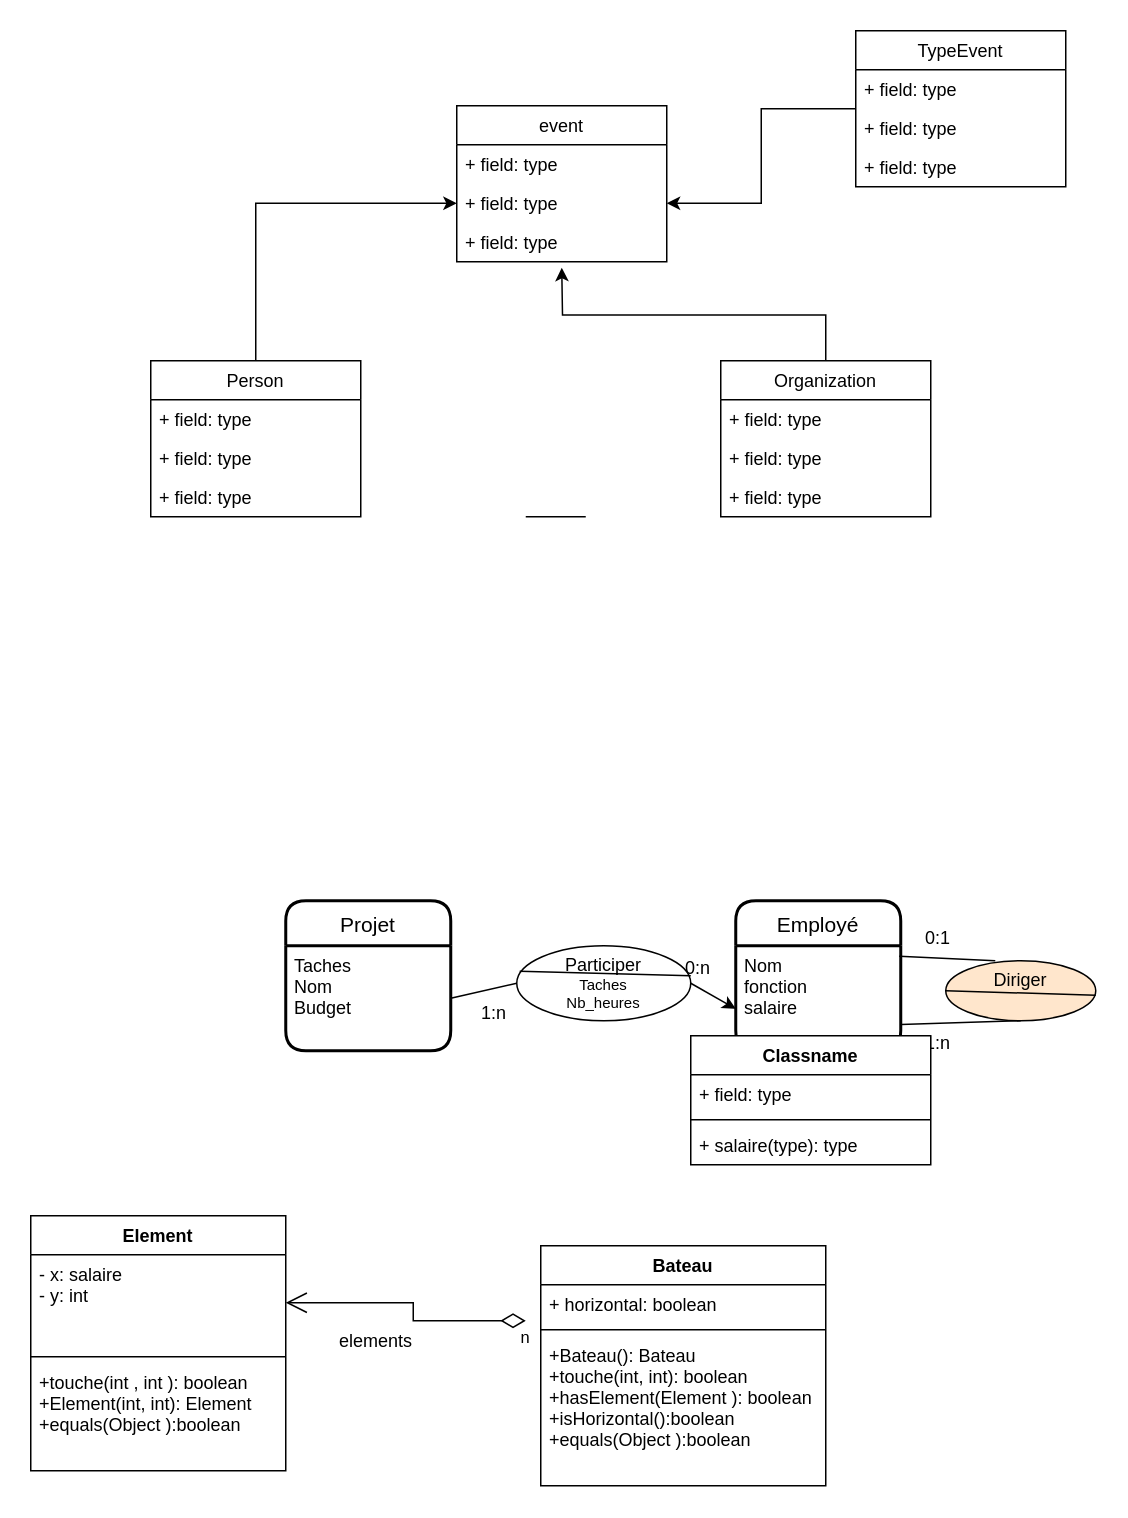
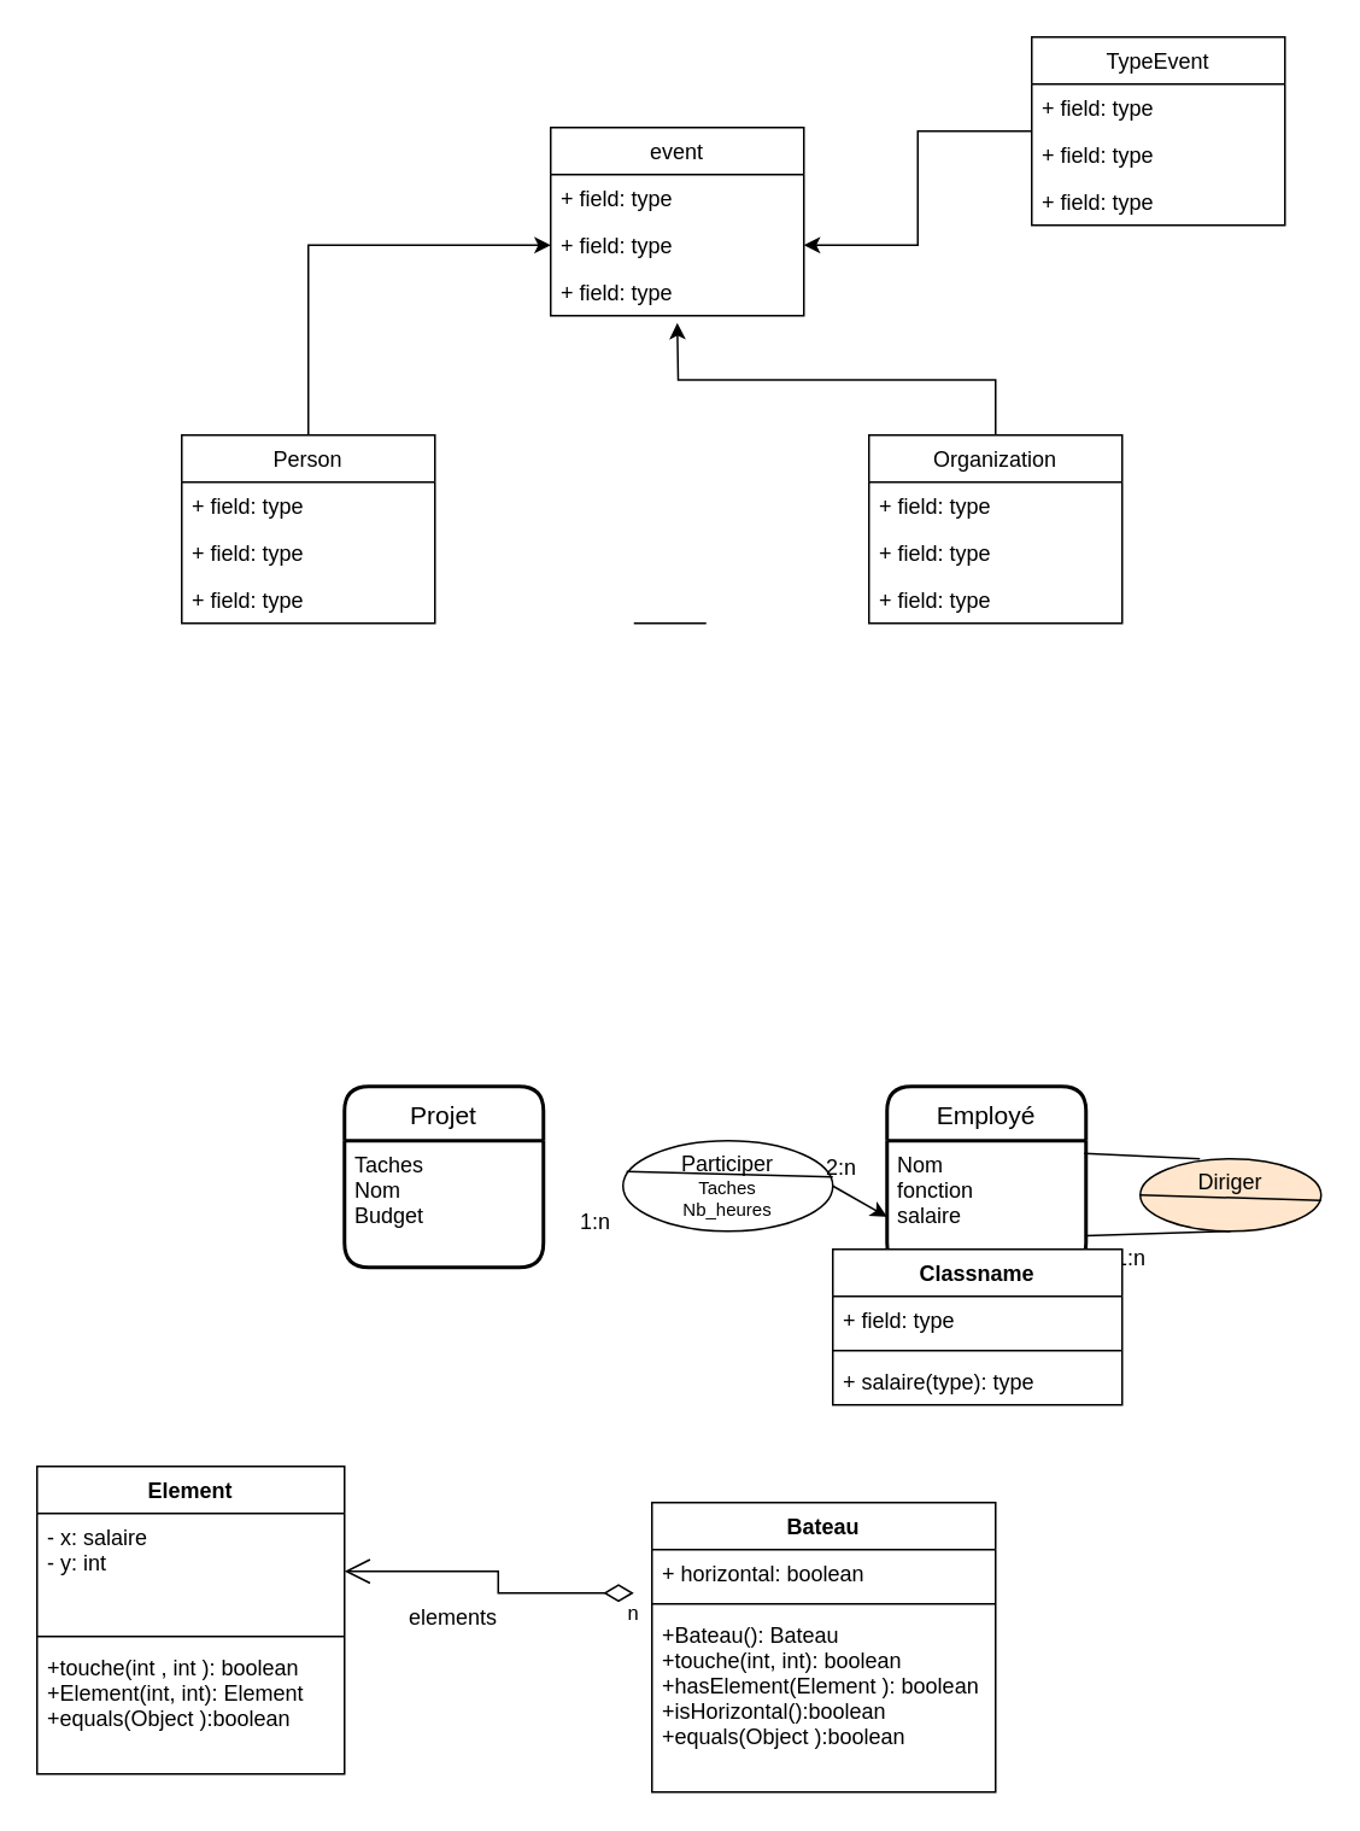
  <mxCell id="0" />
  <mxCell id="1" parent="0" />
  <mxCell id="2" value="event" style="swimlane;fontStyle=0;childLayout=stackLayout;horizontal=1;startSize=26;fillColor=none;horizontalStack=0;resizeParent=1;resizeParentMax=0;resizeLast=0;collapsible=1;marginBottom=0;" parent="1" vertex="1"><mxGeometry x="304" y="70" width="140" height="104" as="geometry" /></mxCell>
  <mxCell id="3" value="+ field: type" style="text;strokeColor=none;fillColor=none;align=left;verticalAlign=top;spacingLeft=4;spacingRight=4;overflow=hidden;rotatable=0;points=[[0,0.5],[1,0.5]];portConstraint=eastwest;" parent="2" vertex="1"><mxGeometry y="26" width="140" height="26" as="geometry" /></mxCell>
  <mxCell id="4" value="+ field: type" style="text;strokeColor=none;fillColor=none;align=left;verticalAlign=top;spacingLeft=4;spacingRight=4;overflow=hidden;rotatable=0;points=[[0,0.5],[1,0.5]];portConstraint=eastwest;" parent="2" vertex="1"><mxGeometry y="52" width="140" height="26" as="geometry" /></mxCell>
  <mxCell id="5" value="+ field: type" style="text;strokeColor=none;fillColor=none;align=left;verticalAlign=top;spacingLeft=4;spacingRight=4;overflow=hidden;rotatable=0;points=[[0,0.5],[1,0.5]];portConstraint=eastwest;" parent="2" vertex="1"><mxGeometry y="78" width="140" height="26" as="geometry" /></mxCell>
  <mxCell id="6" style="edgeStyle=orthogonalEdgeStyle;rounded=0;orthogonalLoop=1;jettySize=auto;html=1;exitX=0.5;exitY=0;exitDx=0;exitDy=0;entryX=0;entryY=0.5;entryDx=0;entryDy=0;" parent="1" source="7" target="4" edge="1"><mxGeometry relative="1" as="geometry" /></mxCell>
  <mxCell id="7" value="Person" style="swimlane;fontStyle=0;childLayout=stackLayout;horizontal=1;startSize=26;fillColor=none;horizontalStack=0;resizeParent=1;resizeParentMax=0;resizeLast=0;collapsible=1;marginBottom=0;" parent="1" vertex="1"><mxGeometry x="100" y="240" width="140" height="104" as="geometry" /></mxCell>
  <mxCell id="8" value="+ field: type" style="text;strokeColor=none;fillColor=none;align=left;verticalAlign=top;spacingLeft=4;spacingRight=4;overflow=hidden;rotatable=0;points=[[0,0.5],[1,0.5]];portConstraint=eastwest;" parent="7" vertex="1"><mxGeometry y="26" width="140" height="26" as="geometry" /></mxCell>
  <mxCell id="9" value="+ field: type" style="text;strokeColor=none;fillColor=none;align=left;verticalAlign=top;spacingLeft=4;spacingRight=4;overflow=hidden;rotatable=0;points=[[0,0.5],[1,0.5]];portConstraint=eastwest;" parent="7" vertex="1"><mxGeometry y="52" width="140" height="26" as="geometry" /></mxCell>
  <mxCell id="10" value="+ field: type" style="text;strokeColor=none;fillColor=none;align=left;verticalAlign=top;spacingLeft=4;spacingRight=4;overflow=hidden;rotatable=0;points=[[0,0.5],[1,0.5]];portConstraint=eastwest;" parent="7" vertex="1"><mxGeometry y="78" width="140" height="26" as="geometry" /></mxCell>
  <mxCell id="11" style="edgeStyle=orthogonalEdgeStyle;rounded=0;orthogonalLoop=1;jettySize=auto;html=1;exitX=0.5;exitY=0;exitDx=0;exitDy=0;" parent="1" source="12" edge="1"><mxGeometry relative="1" as="geometry"><mxPoint x="374" y="178" as="targetPoint" /></mxGeometry></mxCell>
  <mxCell id="12" value="Organization" style="swimlane;fontStyle=0;childLayout=stackLayout;horizontal=1;startSize=26;fillColor=none;horizontalStack=0;resizeParent=1;resizeParentMax=0;resizeLast=0;collapsible=1;marginBottom=0;" parent="1" vertex="1"><mxGeometry x="480" y="240" width="140" height="104" as="geometry" /></mxCell>
  <mxCell id="13" value="+ field: type" style="text;strokeColor=none;fillColor=none;align=left;verticalAlign=top;spacingLeft=4;spacingRight=4;overflow=hidden;rotatable=0;points=[[0,0.5],[1,0.5]];portConstraint=eastwest;" parent="12" vertex="1"><mxGeometry y="26" width="140" height="26" as="geometry" /></mxCell>
  <mxCell id="14" value="+ field: type" style="text;strokeColor=none;fillColor=none;align=left;verticalAlign=top;spacingLeft=4;spacingRight=4;overflow=hidden;rotatable=0;points=[[0,0.5],[1,0.5]];portConstraint=eastwest;" parent="12" vertex="1"><mxGeometry y="52" width="140" height="26" as="geometry" /></mxCell>
  <mxCell id="15" value="+ field: type" style="text;strokeColor=none;fillColor=none;align=left;verticalAlign=top;spacingLeft=4;spacingRight=4;overflow=hidden;rotatable=0;points=[[0,0.5],[1,0.5]];portConstraint=eastwest;" parent="12" vertex="1"><mxGeometry y="78" width="140" height="26" as="geometry" /></mxCell>
  <mxCell id="16" style="edgeStyle=orthogonalEdgeStyle;rounded=0;orthogonalLoop=1;jettySize=auto;html=1;entryX=1;entryY=0.5;entryDx=0;entryDy=0;" parent="1" source="17" target="4" edge="1"><mxGeometry relative="1" as="geometry" /></mxCell>
  <mxCell id="17" value="TypeEvent" style="swimlane;fontStyle=0;childLayout=stackLayout;horizontal=1;startSize=26;fillColor=none;horizontalStack=0;resizeParent=1;resizeParentMax=0;resizeLast=0;collapsible=1;marginBottom=0;" parent="1" vertex="1"><mxGeometry x="570" y="20" width="140" height="104" as="geometry" /></mxCell>
  <mxCell id="18" value="+ field: type" style="text;strokeColor=none;fillColor=none;align=left;verticalAlign=top;spacingLeft=4;spacingRight=4;overflow=hidden;rotatable=0;points=[[0,0.5],[1,0.5]];portConstraint=eastwest;" parent="17" vertex="1"><mxGeometry y="26" width="140" height="26" as="geometry" /></mxCell>
  <mxCell id="19" value="+ field: type" style="text;strokeColor=none;fillColor=none;align=left;verticalAlign=top;spacingLeft=4;spacingRight=4;overflow=hidden;rotatable=0;points=[[0,0.5],[1,0.5]];portConstraint=eastwest;" parent="17" vertex="1"><mxGeometry y="52" width="140" height="26" as="geometry" /></mxCell>
  <mxCell id="20" value="+ field: type" style="text;strokeColor=none;fillColor=none;align=left;verticalAlign=top;spacingLeft=4;spacingRight=4;overflow=hidden;rotatable=0;points=[[0,0.5],[1,0.5]];portConstraint=eastwest;" parent="17" vertex="1"><mxGeometry y="78" width="140" height="26" as="geometry" /></mxCell>
  <mxCell id="21" value="" style="line;strokeWidth=1;fillColor=none;align=left;verticalAlign=middle;spacingTop=-1;spacingLeft=3;spacingRight=3;rotatable=0;labelPosition=right;points=[];portConstraint=eastwest;" parent="1" vertex="1"><mxGeometry x="350" y="340" width="40" height="8" as="geometry" /></mxCell>
  <mxCell id="22" value="Projet" style="swimlane;childLayout=stackLayout;horizontal=1;startSize=30;horizontalStack=0;rounded=1;fontSize=14;fontStyle=0;strokeWidth=2;resizeParent=0;resizeLast=1;shadow=0;dashed=0;align=center;" parent="1" vertex="1"><mxGeometry x="190" y="600" width="110" height="100" as="geometry" /></mxCell>
  <mxCell id="23" value="Taches&#10;Nom&#10;Budget" style="align=left;strokeColor=none;fillColor=none;spacingLeft=4;fontSize=12;verticalAlign=top;resizable=0;rotatable=0;part=1;fontStyle=0" parent="22" vertex="1"><mxGeometry y="30" width="110" height="70" as="geometry" /></mxCell>
  <mxCell id="24" value="Employé" style="swimlane;childLayout=stackLayout;horizontal=1;startSize=30;horizontalStack=0;rounded=1;fontSize=14;fontStyle=0;strokeWidth=2;resizeParent=0;resizeLast=1;shadow=0;dashed=0;align=center;" parent="1" vertex="1"><mxGeometry x="490" y="600" width="110" height="100" as="geometry" /></mxCell>
  <mxCell id="25" value="Nom&#10;fonction&#10;salaire&#10;" style="align=left;strokeColor=none;fillColor=none;spacingLeft=4;fontSize=12;verticalAlign=top;resizable=0;rotatable=0;part=1;fontStyle=0" parent="24" vertex="1"><mxGeometry y="30" width="110" height="70" as="geometry" /></mxCell>
  <mxCell id="26" value="&lt;div&gt;Participer&lt;/div&gt;&lt;div style=&quot;font-size: 10px&quot;&gt;&lt;font style=&quot;font-size: 10px&quot;&gt;Taches&lt;/font&gt;&lt;/div&gt;&lt;div style=&quot;font-size: 10px&quot;&gt;&lt;font style=&quot;font-size: 10px&quot;&gt;Nb_heures&lt;/font&gt;&lt;br&gt;&lt;/div&gt;" style="ellipse;whiteSpace=wrap;html=1;align=center;" parent="1" vertex="1"><mxGeometry x="344" y="630" width="116" height="50" as="geometry" /></mxCell>
- <mxCell id="27" value="" style="endArrow=none;html=1;rounded=0;exitX=1;exitY=0.5;exitDx=0;exitDy=0;entryX=0;entryY=0.5;entryDx=0;entryDy=0;" parent="1" source="23" target="26" edge="1"><mxGeometry relative="1" as="geometry"><mxPoint x="290" y="1020" as="sourcePoint" /><mxPoint x="450" y="1020" as="targetPoint" /></mxGeometry></mxCell>
  <mxCell id="28" value="1:n" style="text;html=1;strokeColor=none;fillColor=none;align=center;verticalAlign=middle;whiteSpace=wrap;rounded=0;" parent="1" vertex="1"><mxGeometry x="314" y="660" width="30" height="30" as="geometry" /></mxCell>
- <mxCell id="29" value="0:n" style="text;html=1;strokeColor=none;fillColor=none;align=center;verticalAlign=middle;whiteSpace=wrap;rounded=0;" parent="1" vertex="1"><mxGeometry x="450" y="630" width="30" height="30" as="geometry" /></mxCell>
+ <mxCell id="29" value="2:n" style="text;html=1;strokeColor=none;fillColor=none;align=center;verticalAlign=middle;whiteSpace=wrap;rounded=0;" parent="1" vertex="1"><mxGeometry x="450" y="630" width="30" height="30" as="geometry" /></mxCell>
  <mxCell id="30" value="" style="endArrow=classic;html=1;rounded=0;exitX=1;exitY=0.5;exitDx=0;exitDy=0;entryX=0;entryY=0.6;entryDx=0;entryDy=0;entryPerimeter=0;" parent="1" source="26" target="25" edge="1"><mxGeometry relative="1" as="geometry"><mxPoint x="410" y="690" as="sourcePoint" /><mxPoint x="410" y="740" as="targetPoint" /></mxGeometry></mxCell>
  <mxCell id="31" value="&lt;div&gt;Diriger&lt;/div&gt;&lt;div&gt;&lt;br&gt;&lt;/div&gt;" style="ellipse;whiteSpace=wrap;html=1;align=center;fillColor=#ffe6cc;" parent="1" vertex="1"><mxGeometry x="630" y="640" width="100" height="40" as="geometry" /></mxCell>
- <mxCell id="32" value="0:1" style="text;html=1;strokeColor=none;fillColor=none;align=center;verticalAlign=middle;whiteSpace=wrap;rounded=0;" parent="1" vertex="1"><mxGeometry x="610" y="610" width="30" height="30" as="geometry" /></mxCell>
  <mxCell id="33" value="1:n" style="text;html=1;strokeColor=none;fillColor=none;align=center;verticalAlign=middle;whiteSpace=wrap;rounded=0;" parent="1" vertex="1"><mxGeometry x="610" y="680" width="30" height="30" as="geometry" /></mxCell>
  <mxCell id="34" value="" style="endArrow=none;html=1;rounded=0;exitX=0.991;exitY=0.1;exitDx=0;exitDy=0;entryX=0.33;entryY=0;entryDx=0;entryDy=0;entryPerimeter=0;exitPerimeter=0;" parent="1" source="25" target="31" edge="1"><mxGeometry relative="1" as="geometry"><mxPoint x="610" y="608" as="sourcePoint" /><mxPoint x="656" y="630" as="targetPoint" /></mxGeometry></mxCell>
  <mxCell id="35" value="" style="endArrow=none;html=1;rounded=0;exitX=0.5;exitY=1;exitDx=0;exitDy=0;entryX=1;entryY=0.75;entryDx=0;entryDy=0;" parent="1" source="31" target="25" edge="1"><mxGeometry relative="1" as="geometry"><mxPoint x="640" y="690" as="sourcePoint" /><mxPoint x="686" y="712" as="targetPoint" /></mxGeometry></mxCell>
  <mxCell id="36" value="" style="endArrow=none;html=1;rounded=0;fontSize=10;exitX=0.017;exitY=0.34;exitDx=0;exitDy=0;exitPerimeter=0;" parent="1" source="26" edge="1"><mxGeometry relative="1" as="geometry"><mxPoint x="360" y="650" as="sourcePoint" /><mxPoint x="460" y="650" as="targetPoint" /></mxGeometry></mxCell>
  <mxCell id="37" value="" style="endArrow=none;html=1;rounded=0;fontSize=10;exitX=0.017;exitY=0.34;exitDx=0;exitDy=0;exitPerimeter=0;" parent="1" edge="1"><mxGeometry relative="1" as="geometry"><mxPoint x="630.002" y="660" as="sourcePoint" /><mxPoint x="730" y="663" as="targetPoint" /></mxGeometry></mxCell>
  <mxCell id="38" value="Classname" style="swimlane;fontStyle=1;align=center;verticalAlign=top;childLayout=stackLayout;horizontal=1;startSize=26;horizontalStack=0;resizeParent=1;resizeParentMax=0;resizeLast=0;collapsible=1;marginBottom=0;" parent="1" vertex="1"><mxGeometry x="460" y="690" width="160" height="86" as="geometry" /></mxCell>
  <mxCell id="39" value="+ field: type" style="text;strokeColor=none;fillColor=none;align=left;verticalAlign=top;spacingLeft=4;spacingRight=4;overflow=hidden;rotatable=0;points=[[0,0.5],[1,0.5]];portConstraint=eastwest;" parent="38" vertex="1"><mxGeometry y="26" width="160" height="26" as="geometry" /></mxCell>
  <mxCell id="40" value="" style="line;strokeWidth=1;fillColor=none;align=left;verticalAlign=middle;spacingTop=-1;spacingLeft=3;spacingRight=3;rotatable=0;labelPosition=right;points=[];portConstraint=eastwest;strokeColor=inherit;" parent="38" vertex="1"><mxGeometry y="52" width="160" height="8" as="geometry" /></mxCell>
  <mxCell id="41" value="+ salaire(type): type" style="text;strokeColor=none;fillColor=none;align=left;verticalAlign=top;spacingLeft=4;spacingRight=4;overflow=hidden;rotatable=0;points=[[0,0.5],[1,0.5]];portConstraint=eastwest;" parent="38" vertex="1"><mxGeometry y="60" width="160" height="26" as="geometry" /></mxCell>
  <mxCell id="42" value="Element" style="swimlane;fontStyle=1;align=center;verticalAlign=top;childLayout=stackLayout;horizontal=1;startSize=26;horizontalStack=0;resizeParent=1;resizeParentMax=0;resizeLast=0;collapsible=1;marginBottom=0;" parent="1" vertex="1"><mxGeometry x="20" y="810" width="170" height="170" as="geometry" /></mxCell>
  <mxCell id="43" value="- x: salaire&#10;- y: int&#10;" style="text;strokeColor=none;fillColor=none;align=left;verticalAlign=top;spacingLeft=4;spacingRight=4;overflow=hidden;rotatable=0;points=[[0,0.5],[1,0.5]];portConstraint=eastwest;" parent="42" vertex="1"><mxGeometry y="26" width="170" height="64" as="geometry" /></mxCell>
  <mxCell id="44" value="" style="line;strokeWidth=1;fillColor=none;align=left;verticalAlign=middle;spacingTop=-1;spacingLeft=3;spacingRight=3;rotatable=0;labelPosition=right;points=[];portConstraint=eastwest;strokeColor=inherit;" parent="42" vertex="1"><mxGeometry y="90" width="170" height="8" as="geometry" /></mxCell>
  <mxCell id="45" value="+touche(int , int ): boolean&#10;+Element(int, int): Element&#10;+equals(Object ):boolean&#10;" style="text;strokeColor=none;fillColor=none;align=left;verticalAlign=top;spacingLeft=4;spacingRight=4;overflow=hidden;rotatable=0;points=[[0,0.5],[1,0.5]];portConstraint=eastwest;" parent="42" vertex="1"><mxGeometry y="98" width="170" height="72" as="geometry" /></mxCell>
  <mxCell id="46" value="n" style="endArrow=open;html=1;endSize=12;startArrow=diamondThin;startSize=14;startFill=0;edgeStyle=orthogonalEdgeStyle;align=left;verticalAlign=bottom;rounded=0;entryX=1;entryY=0.5;entryDx=0;entryDy=0;" parent="1" target="43" edge="1"><mxGeometry x="-0.945" y="20" relative="1" as="geometry"><mxPoint x="350" y="880" as="sourcePoint" /><mxPoint x="464" y="790" as="targetPoint" /><Array as="points"><mxPoint x="275" y="880" /><mxPoint x="275" y="868" /></Array><mxPoint as="offset" /></mxGeometry></mxCell>
  <mxCell id="47" value="Bateau" style="swimlane;fontStyle=1;align=center;verticalAlign=top;childLayout=stackLayout;horizontal=1;startSize=26;horizontalStack=0;resizeParent=1;resizeParentMax=0;resizeLast=0;collapsible=1;marginBottom=0;" parent="1" vertex="1"><mxGeometry x="360" y="830" width="190" height="160" as="geometry" /></mxCell>
  <mxCell id="48" value="+ horizontal: boolean" style="text;strokeColor=none;fillColor=none;align=left;verticalAlign=top;spacingLeft=4;spacingRight=4;overflow=hidden;rotatable=0;points=[[0,0.5],[1,0.5]];portConstraint=eastwest;" parent="47" vertex="1"><mxGeometry y="26" width="190" height="26" as="geometry" /></mxCell>
  <mxCell id="49" value="" style="line;strokeWidth=1;fillColor=none;align=left;verticalAlign=middle;spacingTop=-1;spacingLeft=3;spacingRight=3;rotatable=0;labelPosition=right;points=[];portConstraint=eastwest;strokeColor=inherit;" parent="47" vertex="1"><mxGeometry y="52" width="190" height="8" as="geometry" /></mxCell>
  <mxCell id="50" value="+Bateau(): Bateau&#10;+touche(int, int): boolean&#10;+hasElement(Element ): boolean&#10;+isHorizontal():boolean&#10;+equals(Object ):boolean&#10;&#10;" style="text;strokeColor=none;fillColor=none;align=left;verticalAlign=top;spacingLeft=4;spacingRight=4;overflow=hidden;rotatable=0;points=[[0,0.5],[1,0.5]];portConstraint=eastwest;" parent="47" vertex="1"><mxGeometry y="60" width="190" height="100" as="geometry" /></mxCell>
  <mxCell id="51" value="elements" style="text;strokeColor=none;fillColor=none;align=left;verticalAlign=top;spacingLeft=4;spacingRight=4;overflow=hidden;rotatable=0;points=[[0,0.5],[1,0.5]];portConstraint=eastwest;" parent="1" vertex="1"><mxGeometry x="220" y="880" width="100" height="26" as="geometry" /></mxCell>
